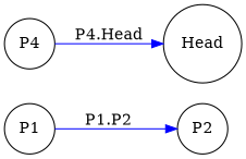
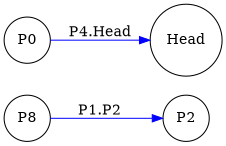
  digraph {
    rankdir=LR
    node [shape=circle]
    edge [color=blue]
-   P1
+   P1 [label=P8]
    P2
-   P4
+   P4 [label=P0]
    Head
    P1 -> P2 [label="P1.P2"]
    P4 -> Head [label="P4.Head"]
  }
